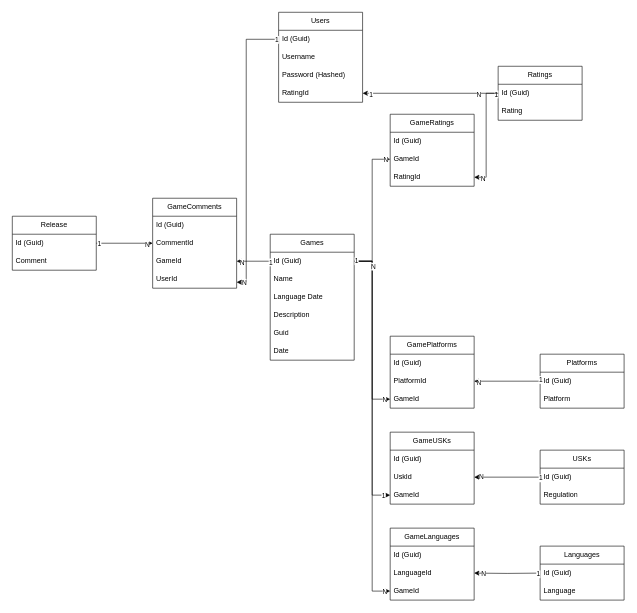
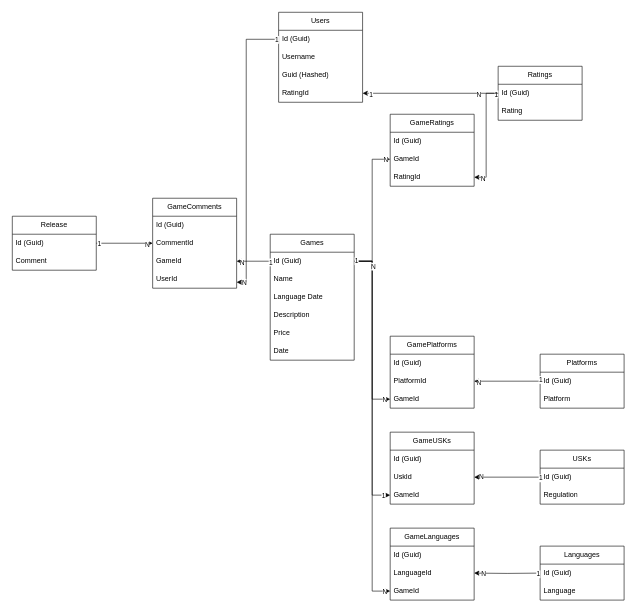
  <mxCell id="0" />
  <mxCell id="1" parent="0" />
  <mxCell id="2" value="Users" style="swimlane;fontStyle=0;childLayout=stackLayout;horizontal=1;startSize=30;horizontalStack=0;resizeParent=1;resizeParentMax=0;resizeLast=0;collapsible=1;marginBottom=0;whiteSpace=wrap;html=1;" vertex="1" parent="1"><mxGeometry x="464" y="20" width="140" height="150" as="geometry" /></mxCell>
  <mxCell id="3" value="Id&lt;span style=&quot;white-space: pre;&quot;&gt;&amp;nbsp;(Guid)&lt;/span&gt;" style="text;strokeColor=none;fillColor=none;align=left;verticalAlign=middle;spacingLeft=4;spacingRight=4;overflow=hidden;points=[[0,0.5],[1,0.5]];portConstraint=eastwest;rotatable=0;whiteSpace=wrap;html=1;" vertex="1" parent="2"><mxGeometry y="30" width="140" height="30" as="geometry" /></mxCell>
  <mxCell id="4" value="Username" style="text;strokeColor=none;fillColor=none;align=left;verticalAlign=middle;spacingLeft=4;spacingRight=4;overflow=hidden;points=[[0,0.5],[1,0.5]];portConstraint=eastwest;rotatable=0;whiteSpace=wrap;html=1;" vertex="1" parent="2"><mxGeometry y="60" width="140" height="30" as="geometry" /></mxCell>
- <mxCell id="5" value="Password (Hashed)" style="text;strokeColor=none;fillColor=none;align=left;verticalAlign=middle;spacingLeft=4;spacingRight=4;overflow=hidden;points=[[0,0.5],[1,0.5]];portConstraint=eastwest;rotatable=0;whiteSpace=wrap;html=1;" vertex="1" parent="2"><mxGeometry y="90" width="140" height="30" as="geometry" /></mxCell>
+ <mxCell id="5" value="Guid (Hashed)" style="text;strokeColor=none;fillColor=none;align=left;verticalAlign=middle;spacingLeft=4;spacingRight=4;overflow=hidden;points=[[0,0.5],[1,0.5]];portConstraint=eastwest;rotatable=0;whiteSpace=wrap;html=1;" vertex="1" parent="2"><mxGeometry y="90" width="140" height="30" as="geometry" /></mxCell>
  <mxCell id="6" value="RatingId" style="text;strokeColor=none;fillColor=none;align=left;verticalAlign=middle;spacingLeft=4;spacingRight=4;overflow=hidden;points=[[0,0.5],[1,0.5]];portConstraint=eastwest;rotatable=0;whiteSpace=wrap;html=1;" vertex="1" parent="2"><mxGeometry y="120" width="140" height="30" as="geometry" /></mxCell>
  <mxCell id="7" value="Ratings" style="swimlane;fontStyle=0;childLayout=stackLayout;horizontal=1;startSize=30;horizontalStack=0;resizeParent=1;resizeParentMax=0;resizeLast=0;collapsible=1;marginBottom=0;whiteSpace=wrap;html=1;" vertex="1" parent="1"><mxGeometry x="830" y="110" width="140" height="90" as="geometry" /></mxCell>
  <mxCell id="8" value="Id&lt;span style=&quot;white-space: pre;&quot;&gt;&amp;nbsp;(Guid)&lt;/span&gt;" style="text;strokeColor=none;fillColor=none;align=left;verticalAlign=middle;spacingLeft=4;spacingRight=4;overflow=hidden;points=[[0,0.5],[1,0.5]];portConstraint=eastwest;rotatable=0;whiteSpace=wrap;html=1;" vertex="1" parent="7"><mxGeometry y="30" width="140" height="30" as="geometry" /></mxCell>
  <mxCell id="9" value="Rating" style="text;strokeColor=none;fillColor=none;align=left;verticalAlign=middle;spacingLeft=4;spacingRight=4;overflow=hidden;points=[[0,0.5],[1,0.5]];portConstraint=eastwest;rotatable=0;whiteSpace=wrap;html=1;" vertex="1" parent="7"><mxGeometry y="60" width="140" height="30" as="geometry" /></mxCell>
  <mxCell id="10" value="Release" style="swimlane;fontStyle=0;childLayout=stackLayout;horizontal=1;startSize=30;horizontalStack=0;resizeParent=1;resizeParentMax=0;resizeLast=0;collapsible=1;marginBottom=0;whiteSpace=wrap;html=1;" vertex="1" parent="1"><mxGeometry x="20" y="360" width="140" height="90" as="geometry" /></mxCell>
  <mxCell id="11" value="Id (Guid)" style="text;strokeColor=none;fillColor=none;align=left;verticalAlign=middle;spacingLeft=4;spacingRight=4;overflow=hidden;points=[[0,0.5],[1,0.5]];portConstraint=eastwest;rotatable=0;whiteSpace=wrap;html=1;" vertex="1" parent="10"><mxGeometry y="30" width="140" height="30" as="geometry" /></mxCell>
  <mxCell id="12" value="Comment" style="text;strokeColor=none;fillColor=none;align=left;verticalAlign=middle;spacingLeft=4;spacingRight=4;overflow=hidden;points=[[0,0.5],[1,0.5]];portConstraint=eastwest;rotatable=0;whiteSpace=wrap;html=1;" vertex="1" parent="10"><mxGeometry y="60" width="140" height="30" as="geometry" /></mxCell>
  <mxCell id="13" value="Games" style="swimlane;fontStyle=0;childLayout=stackLayout;horizontal=1;startSize=30;horizontalStack=0;resizeParent=1;resizeParentMax=0;resizeLast=0;collapsible=1;marginBottom=0;whiteSpace=wrap;html=1;" vertex="1" parent="1"><mxGeometry x="450" y="390" width="140" height="210" as="geometry" /></mxCell>
  <mxCell id="14" value="Id (Guid)" style="text;strokeColor=none;fillColor=none;align=left;verticalAlign=middle;spacingLeft=4;spacingRight=4;overflow=hidden;points=[[0,0.5],[1,0.5]];portConstraint=eastwest;rotatable=0;whiteSpace=wrap;html=1;" vertex="1" parent="13"><mxGeometry y="30" width="140" height="30" as="geometry" /></mxCell>
  <mxCell id="15" value="Name" style="text;strokeColor=none;fillColor=none;align=left;verticalAlign=middle;spacingLeft=4;spacingRight=4;overflow=hidden;points=[[0,0.5],[1,0.5]];portConstraint=eastwest;rotatable=0;whiteSpace=wrap;html=1;" vertex="1" parent="13"><mxGeometry y="60" width="140" height="30" as="geometry" /></mxCell>
  <mxCell id="16" value="Language Date" style="text;strokeColor=none;fillColor=none;align=left;verticalAlign=middle;spacingLeft=4;spacingRight=4;overflow=hidden;points=[[0,0.5],[1,0.5]];portConstraint=eastwest;rotatable=0;whiteSpace=wrap;html=1;" vertex="1" parent="13"><mxGeometry y="90" width="140" height="30" as="geometry" /></mxCell>
  <mxCell id="17" value="Description" style="text;strokeColor=none;fillColor=none;align=left;verticalAlign=middle;spacingLeft=4;spacingRight=4;overflow=hidden;points=[[0,0.5],[1,0.5]];portConstraint=eastwest;rotatable=0;whiteSpace=wrap;html=1;" vertex="1" parent="13"><mxGeometry y="120" width="140" height="30" as="geometry" /></mxCell>
- <mxCell id="18" value="Guid" style="text;strokeColor=none;fillColor=none;align=left;verticalAlign=middle;spacingLeft=4;spacingRight=4;overflow=hidden;points=[[0,0.5],[1,0.5]];portConstraint=eastwest;rotatable=0;whiteSpace=wrap;html=1;" vertex="1" parent="13"><mxGeometry y="150" width="140" height="30" as="geometry" /></mxCell>
+ <mxCell id="18" value="Price" style="text;strokeColor=none;fillColor=none;align=left;verticalAlign=middle;spacingLeft=4;spacingRight=4;overflow=hidden;points=[[0,0.5],[1,0.5]];portConstraint=eastwest;rotatable=0;whiteSpace=wrap;html=1;" vertex="1" parent="13"><mxGeometry y="150" width="140" height="30" as="geometry" /></mxCell>
  <mxCell id="19" value="Date" style="text;strokeColor=none;fillColor=none;align=left;verticalAlign=middle;spacingLeft=4;spacingRight=4;overflow=hidden;points=[[0,0.5],[1,0.5]];portConstraint=eastwest;rotatable=0;whiteSpace=wrap;html=1;" vertex="1" parent="13"><mxGeometry y="180" width="140" height="30" as="geometry" /></mxCell>
  <mxCell id="20" value="GameRatings" style="swimlane;fontStyle=0;childLayout=stackLayout;horizontal=1;startSize=30;horizontalStack=0;resizeParent=1;resizeParentMax=0;resizeLast=0;collapsible=1;marginBottom=0;whiteSpace=wrap;html=1;" vertex="1" parent="1"><mxGeometry x="650" y="190" width="140" height="120" as="geometry" /></mxCell>
  <mxCell id="21" value="Id (Guid)" style="text;strokeColor=none;fillColor=none;align=left;verticalAlign=middle;spacingLeft=4;spacingRight=4;overflow=hidden;points=[[0,0.5],[1,0.5]];portConstraint=eastwest;rotatable=0;whiteSpace=wrap;html=1;" vertex="1" parent="20"><mxGeometry y="30" width="140" height="30" as="geometry" /></mxCell>
  <mxCell id="22" value="GameId" style="text;strokeColor=none;fillColor=none;align=left;verticalAlign=middle;spacingLeft=4;spacingRight=4;overflow=hidden;points=[[0,0.5],[1,0.5]];portConstraint=eastwest;rotatable=0;whiteSpace=wrap;html=1;" vertex="1" parent="20"><mxGeometry y="60" width="140" height="30" as="geometry" /></mxCell>
  <mxCell id="23" value="RatingId" style="text;strokeColor=none;fillColor=none;align=left;verticalAlign=middle;spacingLeft=4;spacingRight=4;overflow=hidden;points=[[0,0.5],[1,0.5]];portConstraint=eastwest;rotatable=0;whiteSpace=wrap;html=1;" vertex="1" parent="20"><mxGeometry y="90" width="140" height="30" as="geometry" /></mxCell>
  <mxCell id="24" style="edgeStyle=orthogonalEdgeStyle;rounded=0;orthogonalLoop=1;jettySize=auto;html=1;entryX=1;entryY=0.5;entryDx=0;entryDy=0;" edge="1" parent="1" source="8" target="23"><mxGeometry relative="1" as="geometry" /></mxCell>
  <mxCell id="25" value="1" style="edgeLabel;html=1;align=center;verticalAlign=middle;resizable=0;points=[];" vertex="1" connectable="0" parent="24"><mxGeometry x="-0.961" y="1" relative="1" as="geometry"><mxPoint as="offset" /></mxGeometry></mxCell>
  <mxCell id="26" value="N" style="edgeLabel;html=1;align=center;verticalAlign=middle;resizable=0;points=[];" vertex="1" connectable="0" parent="24"><mxGeometry x="0.847" y="1" relative="1" as="geometry"><mxPoint as="offset" /></mxGeometry></mxCell>
  <mxCell id="27" value="GameComments" style="swimlane;fontStyle=0;childLayout=stackLayout;horizontal=1;startSize=30;horizontalStack=0;resizeParent=1;resizeParentMax=0;resizeLast=0;collapsible=1;marginBottom=0;whiteSpace=wrap;html=1;" vertex="1" parent="1"><mxGeometry x="254" y="330" width="140" height="150" as="geometry" /></mxCell>
  <mxCell id="28" value="Id (Guid)" style="text;strokeColor=none;fillColor=none;align=left;verticalAlign=middle;spacingLeft=4;spacingRight=4;overflow=hidden;points=[[0,0.5],[1,0.5]];portConstraint=eastwest;rotatable=0;whiteSpace=wrap;html=1;" vertex="1" parent="27"><mxGeometry y="30" width="140" height="30" as="geometry" /></mxCell>
  <mxCell id="29" value="CommentId" style="text;strokeColor=none;fillColor=none;align=left;verticalAlign=middle;spacingLeft=4;spacingRight=4;overflow=hidden;points=[[0,0.5],[1,0.5]];portConstraint=eastwest;rotatable=0;whiteSpace=wrap;html=1;" vertex="1" parent="27"><mxGeometry y="60" width="140" height="30" as="geometry" /></mxCell>
  <mxCell id="30" value="GameId" style="text;strokeColor=none;fillColor=none;align=left;verticalAlign=middle;spacingLeft=4;spacingRight=4;overflow=hidden;points=[[0,0.5],[1,0.5]];portConstraint=eastwest;rotatable=0;whiteSpace=wrap;html=1;" vertex="1" parent="27"><mxGeometry y="90" width="140" height="30" as="geometry" /></mxCell>
  <mxCell id="31" value="UserId" style="text;strokeColor=none;fillColor=none;align=left;verticalAlign=middle;spacingLeft=4;spacingRight=4;overflow=hidden;points=[[0,0.5],[1,0.5]];portConstraint=eastwest;rotatable=0;whiteSpace=wrap;html=1;" vertex="1" parent="27"><mxGeometry y="120" width="140" height="30" as="geometry" /></mxCell>
  <mxCell id="32" style="edgeStyle=orthogonalEdgeStyle;rounded=0;orthogonalLoop=1;jettySize=auto;html=1;entryX=1;entryY=0.5;entryDx=0;entryDy=0;" edge="1" parent="1" source="14" target="30"><mxGeometry relative="1" as="geometry" /></mxCell>
  <mxCell id="33" value="1" style="edgeLabel;html=1;align=center;verticalAlign=middle;resizable=0;points=[];" vertex="1" connectable="0" parent="32"><mxGeometry x="-0.999" y="1" relative="1" as="geometry"><mxPoint as="offset" /></mxGeometry></mxCell>
  <mxCell id="34" value="N" style="edgeLabel;html=1;align=center;verticalAlign=middle;resizable=0;points=[];" vertex="1" connectable="0" parent="32"><mxGeometry x="0.701" y="1" relative="1" as="geometry"><mxPoint as="offset" /></mxGeometry></mxCell>
  <mxCell id="35" style="edgeStyle=orthogonalEdgeStyle;rounded=0;orthogonalLoop=1;jettySize=auto;html=1;" edge="1" parent="1" source="3" target="31"><mxGeometry relative="1" as="geometry"><Array as="points"><mxPoint x="410" y="65" /><mxPoint x="410" y="470" /></Array></mxGeometry></mxCell>
  <mxCell id="36" value="1" style="edgeLabel;html=1;align=center;verticalAlign=middle;resizable=0;points=[];" vertex="1" connectable="0" parent="35"><mxGeometry x="-0.982" relative="1" as="geometry"><mxPoint as="offset" /></mxGeometry></mxCell>
  <mxCell id="37" value="N" style="edgeLabel;html=1;align=center;verticalAlign=middle;resizable=0;points=[];" vertex="1" connectable="0" parent="35"><mxGeometry x="0.95" relative="1" as="geometry"><mxPoint as="offset" /></mxGeometry></mxCell>
  <mxCell id="38" value="Platforms" style="swimlane;fontStyle=0;childLayout=stackLayout;horizontal=1;startSize=30;horizontalStack=0;resizeParent=1;resizeParentMax=0;resizeLast=0;collapsible=1;marginBottom=0;whiteSpace=wrap;html=1;" vertex="1" parent="1"><mxGeometry x="900" y="590" width="140" height="90" as="geometry" /></mxCell>
  <mxCell id="39" value="Id (Guid)" style="text;strokeColor=none;fillColor=none;align=left;verticalAlign=middle;spacingLeft=4;spacingRight=4;overflow=hidden;points=[[0,0.5],[1,0.5]];portConstraint=eastwest;rotatable=0;whiteSpace=wrap;html=1;" vertex="1" parent="38"><mxGeometry y="30" width="140" height="30" as="geometry" /></mxCell>
  <mxCell id="40" value="Platform" style="text;strokeColor=none;fillColor=none;align=left;verticalAlign=middle;spacingLeft=4;spacingRight=4;overflow=hidden;points=[[0,0.5],[1,0.5]];portConstraint=eastwest;rotatable=0;whiteSpace=wrap;html=1;" vertex="1" parent="38"><mxGeometry y="60" width="140" height="30" as="geometry" /></mxCell>
  <mxCell id="41" value="GamePlatforms" style="swimlane;fontStyle=0;childLayout=stackLayout;horizontal=1;startSize=30;horizontalStack=0;resizeParent=1;resizeParentMax=0;resizeLast=0;collapsible=1;marginBottom=0;whiteSpace=wrap;html=1;" vertex="1" parent="1"><mxGeometry x="650" y="560" width="140" height="120" as="geometry" /></mxCell>
  <mxCell id="42" value="Id (Guid)" style="text;strokeColor=none;fillColor=none;align=left;verticalAlign=middle;spacingLeft=4;spacingRight=4;overflow=hidden;points=[[0,0.5],[1,0.5]];portConstraint=eastwest;rotatable=0;whiteSpace=wrap;html=1;" vertex="1" parent="41"><mxGeometry y="30" width="140" height="30" as="geometry" /></mxCell>
  <mxCell id="43" value="PlatformId" style="text;strokeColor=none;fillColor=none;align=left;verticalAlign=middle;spacingLeft=4;spacingRight=4;overflow=hidden;points=[[0,0.5],[1,0.5]];portConstraint=eastwest;rotatable=0;whiteSpace=wrap;html=1;" vertex="1" parent="41"><mxGeometry y="60" width="140" height="30" as="geometry" /></mxCell>
  <mxCell id="44" value="GameId" style="text;strokeColor=none;fillColor=none;align=left;verticalAlign=middle;spacingLeft=4;spacingRight=4;overflow=hidden;points=[[0,0.5],[1,0.5]];portConstraint=eastwest;rotatable=0;whiteSpace=wrap;html=1;" vertex="1" parent="41"><mxGeometry y="90" width="140" height="30" as="geometry" /></mxCell>
  <mxCell id="45" style="edgeStyle=orthogonalEdgeStyle;rounded=0;orthogonalLoop=1;jettySize=auto;html=1;entryX=1;entryY=0.5;entryDx=0;entryDy=0;" edge="1" parent="1" source="39" target="43"><mxGeometry relative="1" as="geometry" /></mxCell>
  <mxCell id="46" value="1" style="edgeLabel;html=1;align=center;verticalAlign=middle;resizable=0;points=[];" vertex="1" connectable="0" parent="45"><mxGeometry x="-0.993" y="-3" relative="1" as="geometry"><mxPoint as="offset" /></mxGeometry></mxCell>
  <mxCell id="47" value="N" style="edgeLabel;html=1;align=center;verticalAlign=middle;resizable=0;points=[];" vertex="1" connectable="0" parent="45"><mxGeometry x="0.875" y="2" relative="1" as="geometry"><mxPoint as="offset" /></mxGeometry></mxCell>
  <mxCell id="48" style="edgeStyle=orthogonalEdgeStyle;rounded=0;orthogonalLoop=1;jettySize=auto;html=1;entryX=0;entryY=0.5;entryDx=0;entryDy=0;" edge="1" parent="1" source="14" target="44"><mxGeometry relative="1" as="geometry" /></mxCell>
  <mxCell id="49" value="N" style="edgeLabel;html=1;align=center;verticalAlign=middle;resizable=0;points=[];" vertex="1" connectable="0" parent="48"><mxGeometry x="0.928" y="-3" relative="1" as="geometry"><mxPoint y="-3" as="offset" /></mxGeometry></mxCell>
  <mxCell id="50" value="USKs" style="swimlane;fontStyle=0;childLayout=stackLayout;horizontal=1;startSize=30;horizontalStack=0;resizeParent=1;resizeParentMax=0;resizeLast=0;collapsible=1;marginBottom=0;whiteSpace=wrap;html=1;" vertex="1" parent="1"><mxGeometry x="900" y="750" width="140" height="90" as="geometry" /></mxCell>
  <mxCell id="51" value="Id (Guid)" style="text;strokeColor=none;fillColor=none;align=left;verticalAlign=middle;spacingLeft=4;spacingRight=4;overflow=hidden;points=[[0,0.5],[1,0.5]];portConstraint=eastwest;rotatable=0;whiteSpace=wrap;html=1;" vertex="1" parent="50"><mxGeometry y="30" width="140" height="30" as="geometry" /></mxCell>
  <mxCell id="52" value="Regulation" style="text;strokeColor=none;fillColor=none;align=left;verticalAlign=middle;spacingLeft=4;spacingRight=4;overflow=hidden;points=[[0,0.5],[1,0.5]];portConstraint=eastwest;rotatable=0;whiteSpace=wrap;html=1;" vertex="1" parent="50"><mxGeometry y="60" width="140" height="30" as="geometry" /></mxCell>
  <mxCell id="53" value="GameUSKs" style="swimlane;fontStyle=0;childLayout=stackLayout;horizontal=1;startSize=30;horizontalStack=0;resizeParent=1;resizeParentMax=0;resizeLast=0;collapsible=1;marginBottom=0;whiteSpace=wrap;html=1;" vertex="1" parent="1"><mxGeometry x="650" y="720" width="140" height="120" as="geometry" /></mxCell>
  <mxCell id="54" value="Id (Guid)" style="text;strokeColor=none;fillColor=none;align=left;verticalAlign=middle;spacingLeft=4;spacingRight=4;overflow=hidden;points=[[0,0.5],[1,0.5]];portConstraint=eastwest;rotatable=0;whiteSpace=wrap;html=1;" vertex="1" parent="53"><mxGeometry y="30" width="140" height="30" as="geometry" /></mxCell>
  <mxCell id="55" value="UskId" style="text;strokeColor=none;fillColor=none;align=left;verticalAlign=middle;spacingLeft=4;spacingRight=4;overflow=hidden;points=[[0,0.5],[1,0.5]];portConstraint=eastwest;rotatable=0;whiteSpace=wrap;html=1;" vertex="1" parent="53"><mxGeometry y="60" width="140" height="30" as="geometry" /></mxCell>
  <mxCell id="56" value="GameId" style="text;strokeColor=none;fillColor=none;align=left;verticalAlign=middle;spacingLeft=4;spacingRight=4;overflow=hidden;points=[[0,0.5],[1,0.5]];portConstraint=eastwest;rotatable=0;whiteSpace=wrap;html=1;" vertex="1" parent="53"><mxGeometry y="90" width="140" height="30" as="geometry" /></mxCell>
  <mxCell id="57" style="edgeStyle=orthogonalEdgeStyle;rounded=0;orthogonalLoop=1;jettySize=auto;html=1;entryX=1;entryY=0.5;entryDx=0;entryDy=0;" edge="1" source="51" target="55" parent="1"><mxGeometry relative="1" as="geometry" /></mxCell>
  <mxCell id="58" value="1" style="edgeLabel;html=1;align=center;verticalAlign=middle;resizable=0;points=[];" vertex="1" connectable="0" parent="57"><mxGeometry x="-0.993" y="1" relative="1" as="geometry"><mxPoint as="offset" /></mxGeometry></mxCell>
  <mxCell id="59" value="N" style="edgeLabel;html=1;align=center;verticalAlign=middle;resizable=0;points=[];" vertex="1" connectable="0" parent="57"><mxGeometry x="0.8" y="-1" relative="1" as="geometry"><mxPoint as="offset" /></mxGeometry></mxCell>
  <mxCell id="60" style="edgeStyle=orthogonalEdgeStyle;rounded=0;orthogonalLoop=1;jettySize=auto;html=1;entryX=0;entryY=0.5;entryDx=0;entryDy=0;" edge="1" parent="1" source="14" target="56"><mxGeometry relative="1" as="geometry" /></mxCell>
  <mxCell id="61" value="1" style="edgeLabel;html=1;align=center;verticalAlign=middle;resizable=0;points=[];" vertex="1" connectable="0" parent="60"><mxGeometry x="0.948" y="-2" relative="1" as="geometry"><mxPoint y="-2" as="offset" /></mxGeometry></mxCell>
  <mxCell id="62" value="Languages" style="swimlane;fontStyle=0;childLayout=stackLayout;horizontal=1;startSize=30;horizontalStack=0;resizeParent=1;resizeParentMax=0;resizeLast=0;collapsible=1;marginBottom=0;whiteSpace=wrap;html=1;" vertex="1" parent="1"><mxGeometry x="900" y="910" width="140" height="90" as="geometry" /></mxCell>
  <mxCell id="63" value="Id (Guid)" style="text;strokeColor=none;fillColor=none;align=left;verticalAlign=middle;spacingLeft=4;spacingRight=4;overflow=hidden;points=[[0,0.5],[1,0.5]];portConstraint=eastwest;rotatable=0;whiteSpace=wrap;html=1;" vertex="1" parent="62"><mxGeometry y="30" width="140" height="30" as="geometry" /></mxCell>
  <mxCell id="64" value="Language" style="text;strokeColor=none;fillColor=none;align=left;verticalAlign=middle;spacingLeft=4;spacingRight=4;overflow=hidden;points=[[0,0.5],[1,0.5]];portConstraint=eastwest;rotatable=0;whiteSpace=wrap;html=1;" vertex="1" parent="62"><mxGeometry y="60" width="140" height="30" as="geometry" /></mxCell>
  <mxCell id="65" value="GameLanguages" style="swimlane;fontStyle=0;childLayout=stackLayout;horizontal=1;startSize=30;horizontalStack=0;resizeParent=1;resizeParentMax=0;resizeLast=0;collapsible=1;marginBottom=0;whiteSpace=wrap;html=1;" vertex="1" parent="1"><mxGeometry x="650" y="880" width="140" height="120" as="geometry" /></mxCell>
  <mxCell id="66" value="Id (Guid)" style="text;strokeColor=none;fillColor=none;align=left;verticalAlign=middle;spacingLeft=4;spacingRight=4;overflow=hidden;points=[[0,0.5],[1,0.5]];portConstraint=eastwest;rotatable=0;whiteSpace=wrap;html=1;" vertex="1" parent="65"><mxGeometry y="30" width="140" height="30" as="geometry" /></mxCell>
  <mxCell id="67" value="LanguageId" style="text;strokeColor=none;fillColor=none;align=left;verticalAlign=middle;spacingLeft=4;spacingRight=4;overflow=hidden;points=[[0,0.5],[1,0.5]];portConstraint=eastwest;rotatable=0;whiteSpace=wrap;html=1;" vertex="1" parent="65"><mxGeometry y="60" width="140" height="30" as="geometry" /></mxCell>
  <mxCell id="68" value="GameId" style="text;strokeColor=none;fillColor=none;align=left;verticalAlign=middle;spacingLeft=4;spacingRight=4;overflow=hidden;points=[[0,0.5],[1,0.5]];portConstraint=eastwest;rotatable=0;whiteSpace=wrap;html=1;" vertex="1" parent="65"><mxGeometry y="90" width="140" height="30" as="geometry" /></mxCell>
  <mxCell id="69" style="edgeStyle=orthogonalEdgeStyle;rounded=0;orthogonalLoop=1;jettySize=auto;html=1;entryX=1;entryY=0.5;entryDx=0;entryDy=0;" edge="1" target="67" parent="1"><mxGeometry relative="1" as="geometry"><mxPoint x="900" y="955" as="sourcePoint" /></mxGeometry></mxCell>
  <mxCell id="70" value="1" style="edgeLabel;html=1;align=center;verticalAlign=middle;resizable=0;points=[];" vertex="1" connectable="0" parent="69"><mxGeometry x="-0.931" y="1" relative="1" as="geometry"><mxPoint as="offset" /></mxGeometry></mxCell>
  <mxCell id="71" value="N" style="edgeLabel;html=1;align=center;verticalAlign=middle;resizable=0;points=[];" vertex="1" connectable="0" parent="69"><mxGeometry x="0.726" y="1" relative="1" as="geometry"><mxPoint as="offset" /></mxGeometry></mxCell>
  <mxCell id="72" style="edgeStyle=orthogonalEdgeStyle;rounded=0;orthogonalLoop=1;jettySize=auto;html=1;" edge="1" parent="1" source="14" target="68"><mxGeometry relative="1" as="geometry" /></mxCell>
  <mxCell id="73" value="N" style="edgeLabel;html=1;align=center;verticalAlign=middle;resizable=0;points=[];" vertex="1" connectable="0" parent="72"><mxGeometry x="-0.877" y="1" relative="1" as="geometry"><mxPoint as="offset" /></mxGeometry></mxCell>
  <mxCell id="74" value="N" style="edgeLabel;html=1;align=center;verticalAlign=middle;resizable=0;points=[];" vertex="1" connectable="0" parent="72"><mxGeometry x="0.966" y="-1" relative="1" as="geometry"><mxPoint as="offset" /></mxGeometry></mxCell>
  <mxCell id="75" style="edgeStyle=orthogonalEdgeStyle;rounded=0;orthogonalLoop=1;jettySize=auto;html=1;" edge="1" parent="1" source="11" target="29"><mxGeometry relative="1" as="geometry" /></mxCell>
  <mxCell id="76" value="1" style="edgeLabel;html=1;align=center;verticalAlign=middle;resizable=0;points=[];" vertex="1" connectable="0" parent="75"><mxGeometry x="-0.905" relative="1" as="geometry"><mxPoint as="offset" /></mxGeometry></mxCell>
  <mxCell id="77" value="N" style="edgeLabel;html=1;align=center;verticalAlign=middle;resizable=0;points=[];" vertex="1" connectable="0" parent="75"><mxGeometry x="0.797" y="-1" relative="1" as="geometry"><mxPoint as="offset" /></mxGeometry></mxCell>
  <mxCell id="78" style="edgeStyle=orthogonalEdgeStyle;rounded=0;orthogonalLoop=1;jettySize=auto;html=1;entryX=0;entryY=0.5;entryDx=0;entryDy=0;" edge="1" parent="1" source="14" target="22"><mxGeometry relative="1" as="geometry" /></mxCell>
  <mxCell id="79" value="1" style="edgeLabel;html=1;align=center;verticalAlign=middle;resizable=0;points=[];" vertex="1" connectable="0" parent="78"><mxGeometry x="-0.97" y="1" relative="1" as="geometry"><mxPoint as="offset" /></mxGeometry></mxCell>
  <mxCell id="80" value="N" style="edgeLabel;html=1;align=center;verticalAlign=middle;resizable=0;points=[];" vertex="1" connectable="0" parent="78"><mxGeometry x="0.934" relative="1" as="geometry"><mxPoint as="offset" /></mxGeometry></mxCell>
  <mxCell id="81" style="edgeStyle=orthogonalEdgeStyle;rounded=0;orthogonalLoop=1;jettySize=auto;html=1;" edge="1" parent="1" source="8" target="6"><mxGeometry relative="1" as="geometry" /></mxCell>
  <mxCell id="82" value="N" style="edgeLabel;html=1;align=center;verticalAlign=middle;resizable=0;points=[];" vertex="1" connectable="0" parent="81"><mxGeometry x="-0.707" y="1" relative="1" as="geometry"><mxPoint as="offset" /></mxGeometry></mxCell>
  <mxCell id="83" value="1" style="edgeLabel;html=1;align=center;verticalAlign=middle;resizable=0;points=[];" vertex="1" connectable="0" parent="81"><mxGeometry x="0.886" y="1" relative="1" as="geometry"><mxPoint as="offset" /></mxGeometry></mxCell>
